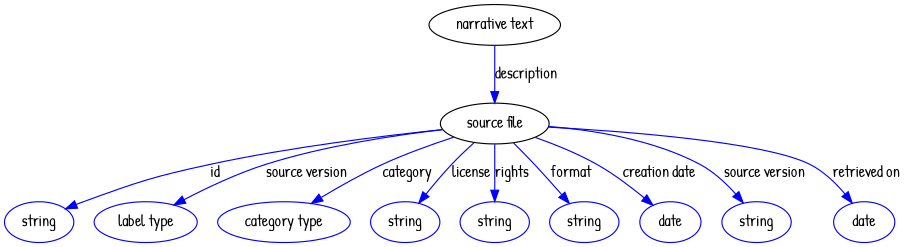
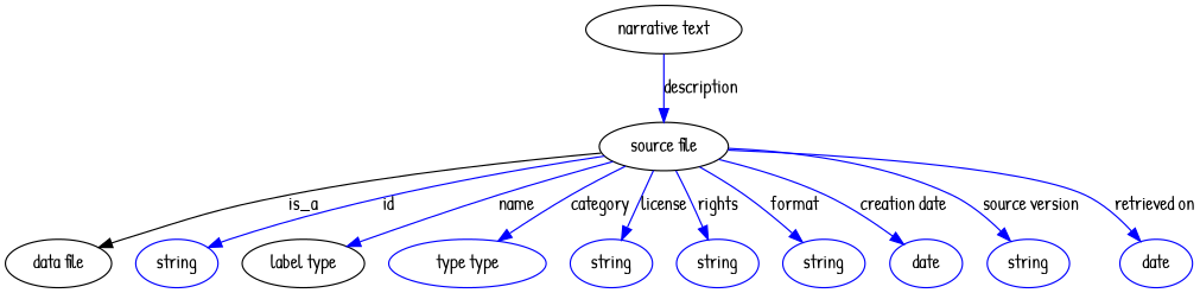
  digraph {
    fontname="Patrick Hand"
    node [fontname="Patrick Hand" color=blue]
    edge [fontname="Patrick Hand" color=blue style=solid]
    n1 [height=0.5 label="source file" width=1.336 color=""]
+   "data file" [height=0.5 width=1.1013 color=""]
    n3 [height=0.5 label=string width=0.84854]
-   n4 [height=0.5 label="label type" width=1.2638]
-   n5 [height=0.5 label="category type" width=1.6249]
+   n4 [color=black height=0.5 label="label type" width=1.2638]
+   n5 [height=0.5 label="type type" width=1.6249]
    n6 [height=0.5 label=string width=0.84854]
    n7 [height=0.5 label=string width=0.84854]
    n8 [height=0.5 label=string width=0.84854]
    n9 [height=0.5 label=date width=0.75]
    n10 [height=0.5 label=string width=0.84854]
    n11 [height=0.5 label=date width=0.75]
    n12 [color=black height=0.5 label="narrative text" width=1.6068]
+   n1 -> "data file" [label=is_a color="" style=""]
    n1 -> n3 [label=id]
-   n1 -> n4 [label="source version"]
+   n1 -> n4 [label=name]
    n1 -> n5 [label=category]
    n1 -> n6 [label=license]
    n1 -> n7 [label=rights]
    n1 -> n8 [label=format]
    n1 -> n9 [label="creation date"]
    n1 -> n10 [label="source version"]
    n1 -> n11 [label="retrieved on"]
    n12 -> n1 [label=description]
  }
